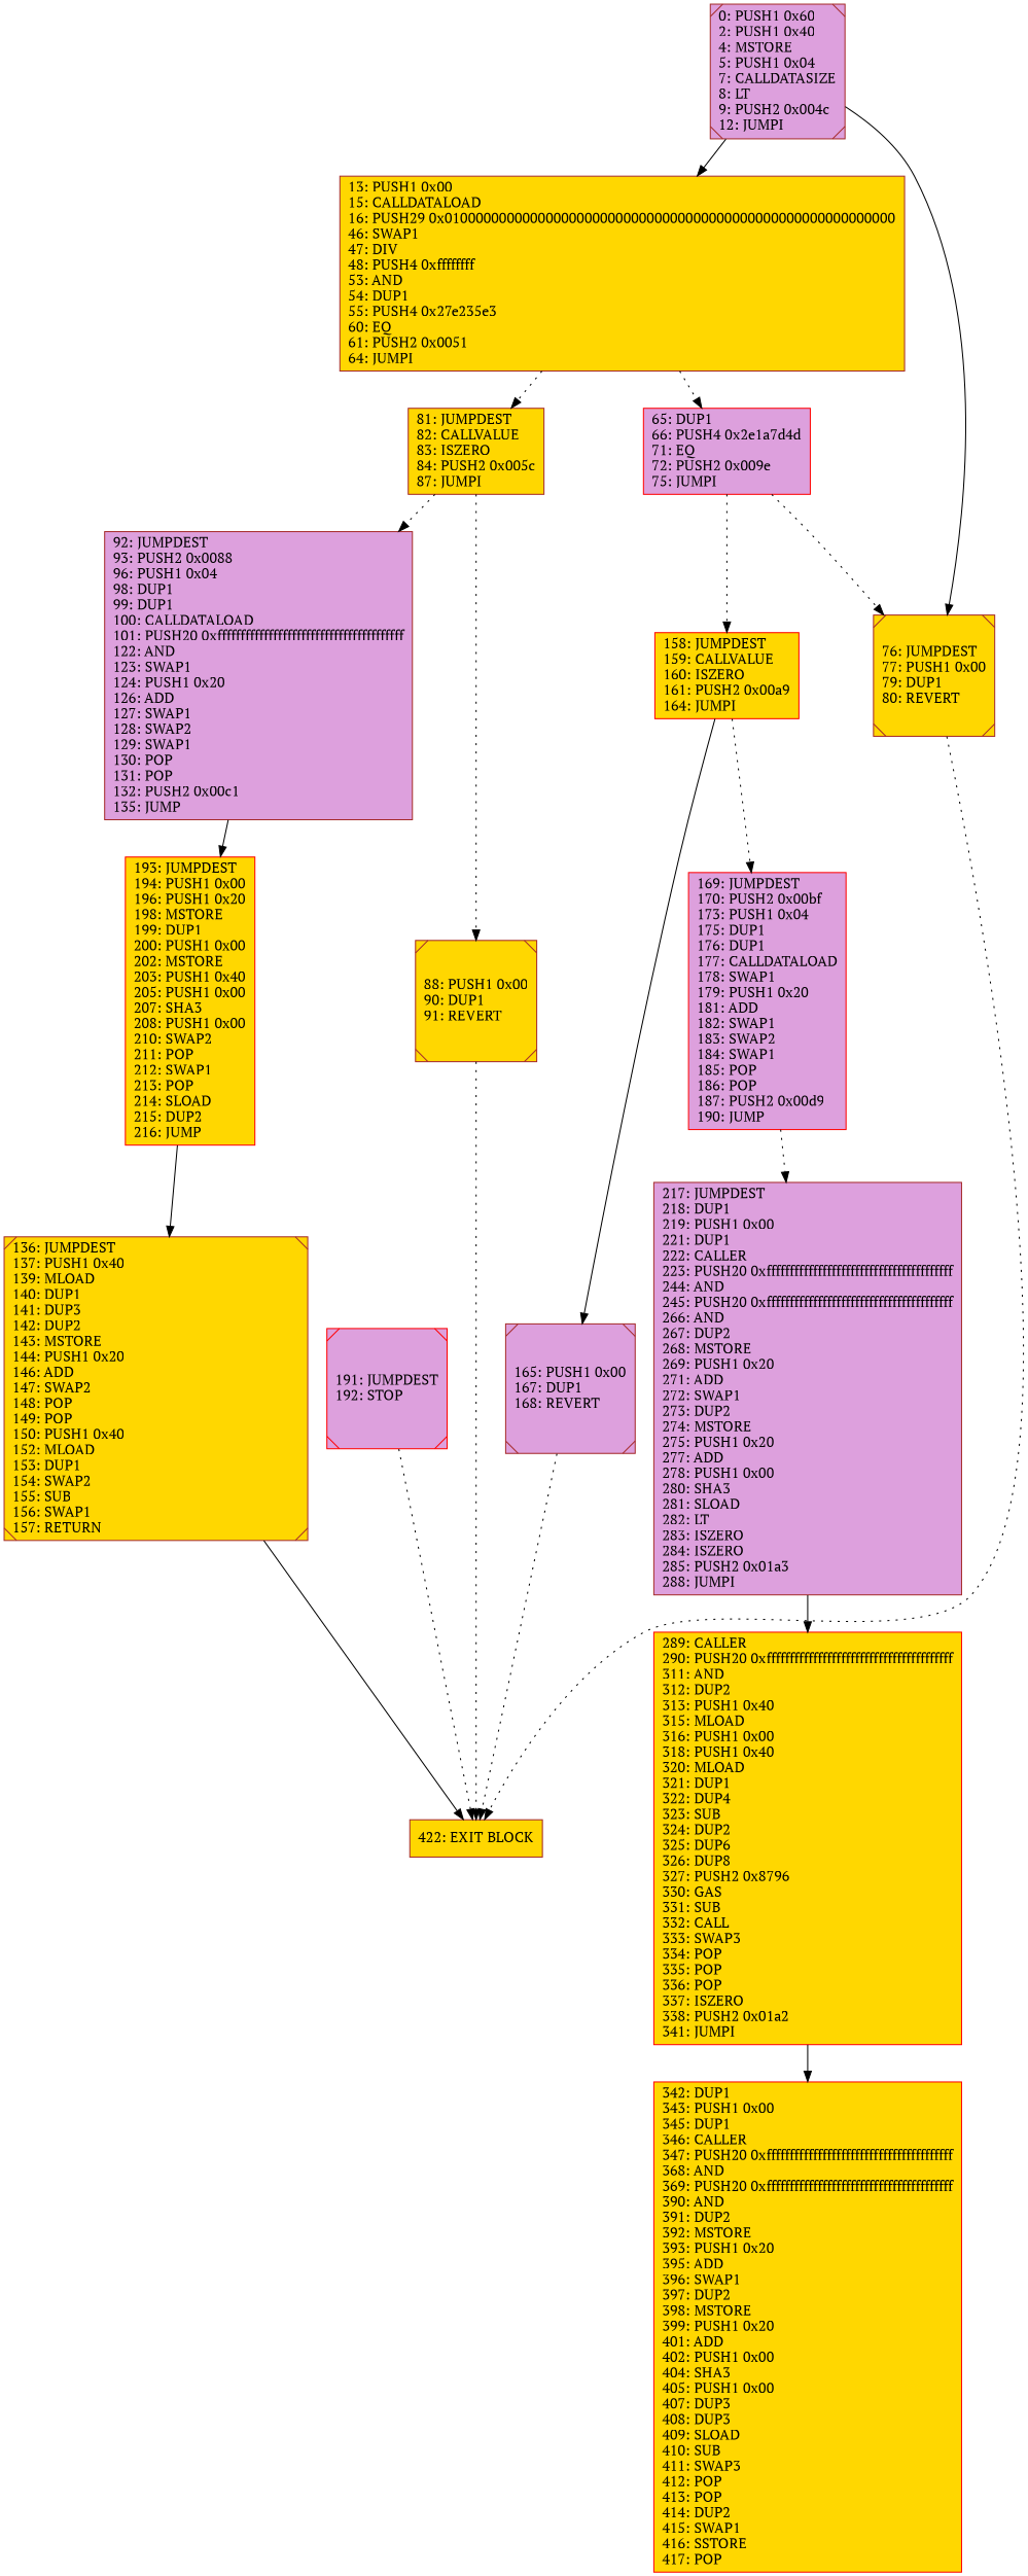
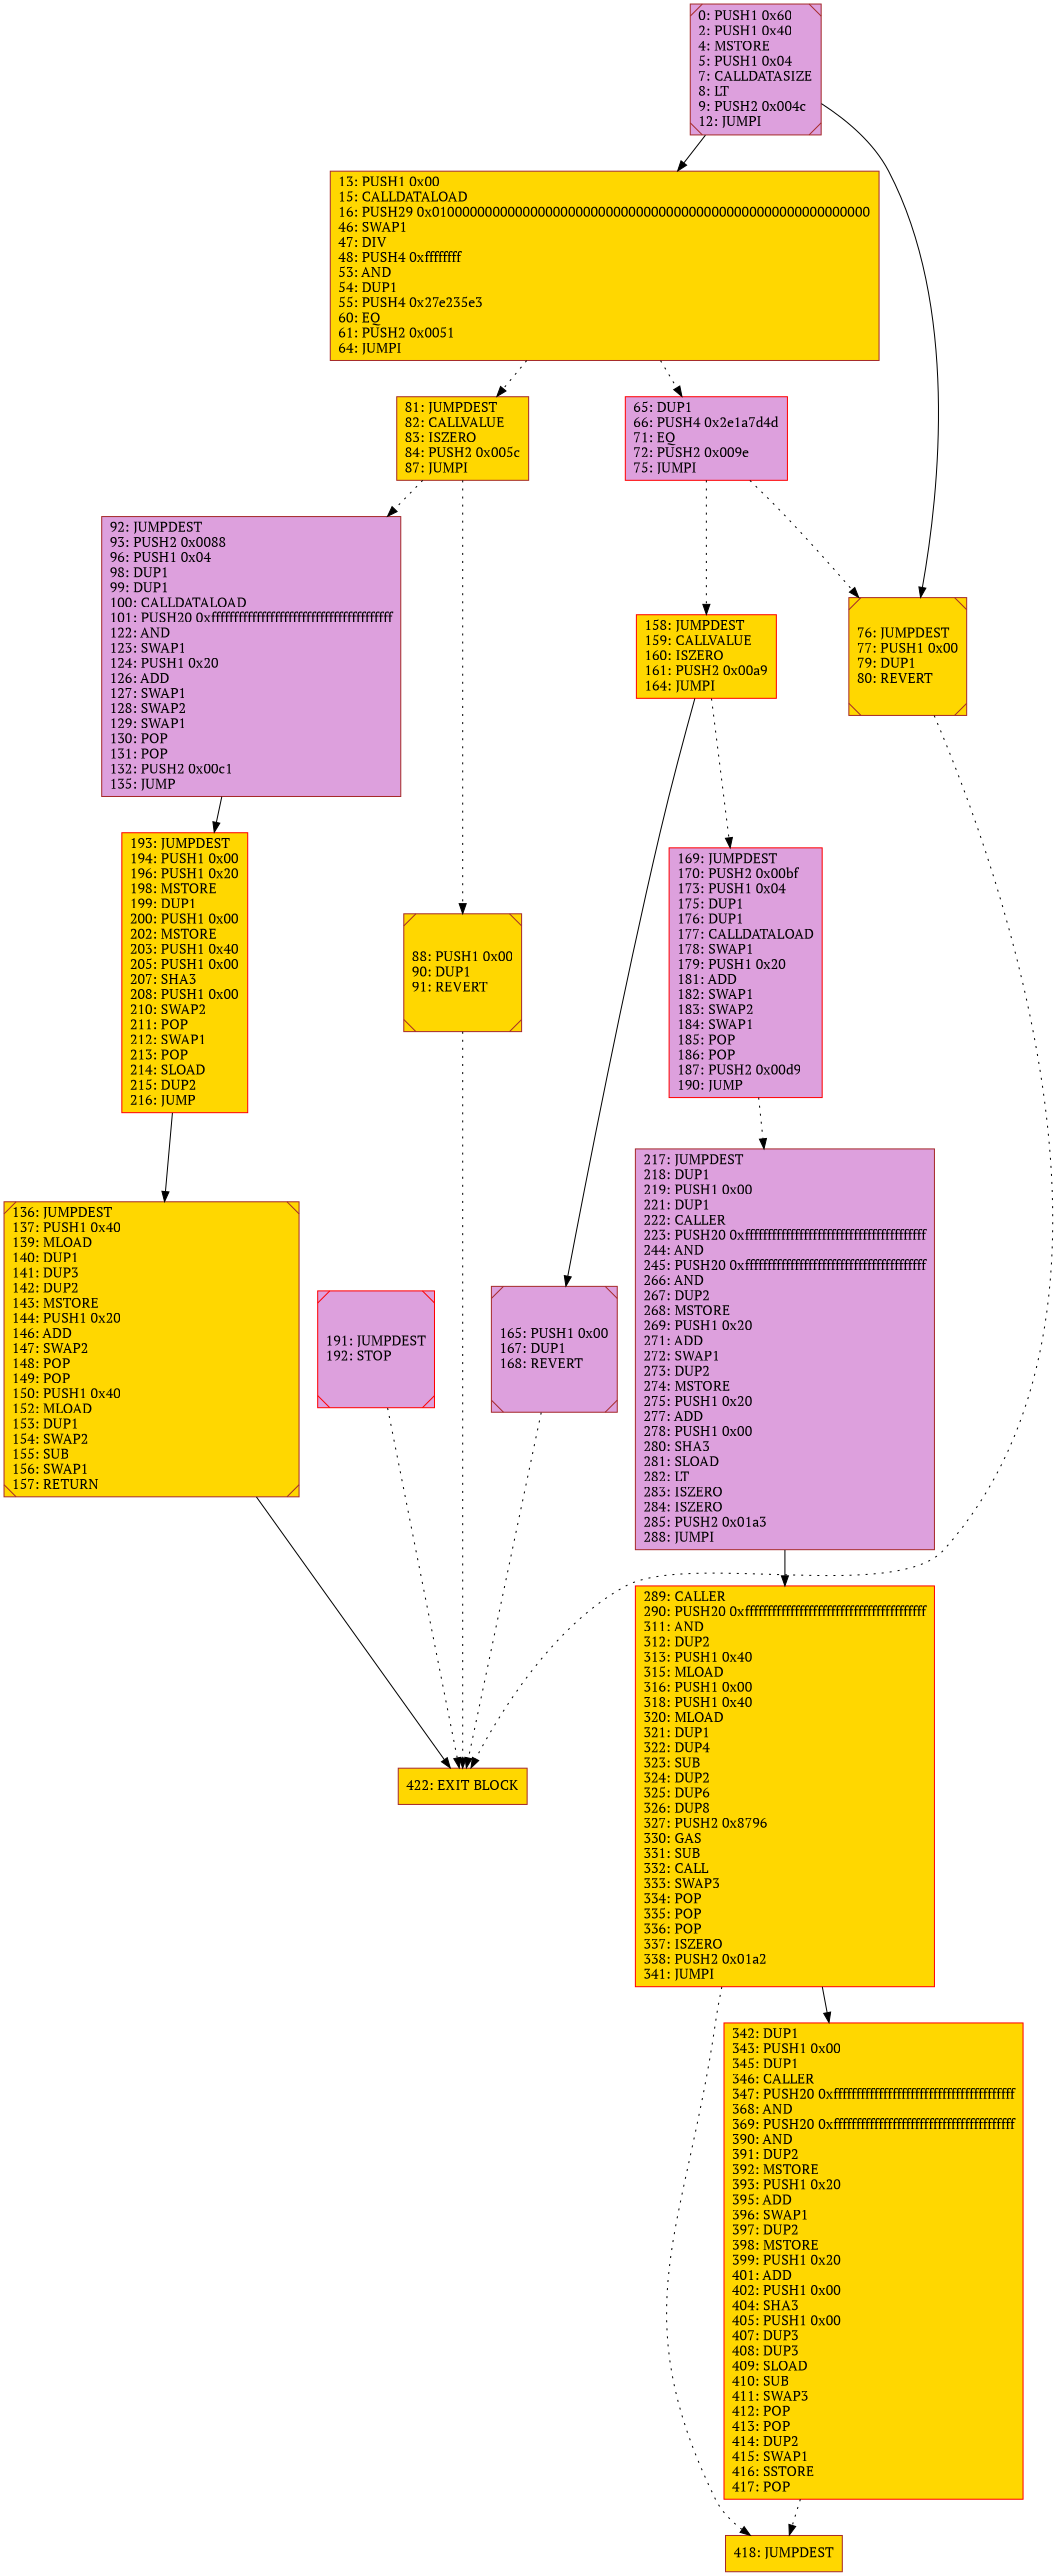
  digraph {
    fontname="PT Serif"
    rankdir=UD
    node [color=brown fillcolor=gold fontcolor=black fontname="PT Serif" shape=box style=filled]
    edge [fontname="PT Serif" style=dotted]
    n1 [fillcolor=plum label="92: JUMPDEST\l93: PUSH2 0x0088\l96: PUSH1 0x04\l98: DUP1\l99: DUP1\l100: CALLDATALOAD\l101: PUSH20 0xffffffffffffffffffffffffffffffffffffffff\l122: AND\l123: SWAP1\l124: PUSH1 0x20\l126: ADD\l127: SWAP1\l128: SWAP2\l129: SWAP1\l130: POP\l131: POP\l132: PUSH2 0x00c1\l135: JUMP\l"]
    n2 [color=red label="193: JUMPDEST\l194: PUSH1 0x00\l196: PUSH1 0x20\l198: MSTORE\l199: DUP1\l200: PUSH1 0x00\l202: MSTORE\l203: PUSH1 0x40\l205: PUSH1 0x00\l207: SHA3\l208: PUSH1 0x00\l210: SWAP2\l211: POP\l212: SWAP1\l213: POP\l214: SLOAD\l215: DUP2\l216: JUMP\l"]
    n3 [label="136: JUMPDEST\l137: PUSH1 0x40\l139: MLOAD\l140: DUP1\l141: DUP3\l142: DUP2\l143: MSTORE\l144: PUSH1 0x20\l146: ADD\l147: SWAP2\l148: POP\l149: POP\l150: PUSH1 0x40\l152: MLOAD\l153: DUP1\l154: SWAP2\l155: SUB\l156: SWAP1\l157: RETURN\l" shape=Msquare]
    n4 [color=red fillcolor=plum label="65: DUP1\l66: PUSH4 0x2e1a7d4d\l71: EQ\l72: PUSH2 0x009e\l75: JUMPI\l"]
    n5 [label="76: JUMPDEST\l77: PUSH1 0x00\l79: DUP1\l80: REVERT\l" shape=Msquare]
    n6 [color=red label="158: JUMPDEST\l159: CALLVALUE\l160: ISZERO\l161: PUSH2 0x00a9\l164: JUMPI\l"]
    n7 [label="422: EXIT BLOCK\l"]
    n8 [fillcolor=plum label="165: PUSH1 0x00\l167: DUP1\l168: REVERT\l" shape=Msquare]
    n9 [color=red fillcolor=plum label="169: JUMPDEST\l170: PUSH2 0x00bf\l173: PUSH1 0x04\l175: DUP1\l176: DUP1\l177: CALLDATALOAD\l178: SWAP1\l179: PUSH1 0x20\l181: ADD\l182: SWAP1\l183: SWAP2\l184: SWAP1\l185: POP\l186: POP\l187: PUSH2 0x00d9\l190: JUMP\l"]
    n10 [color=red fillcolor=plum label="191: JUMPDEST\l192: STOP\l" shape=Msquare]
    n11 [fillcolor=plum label="0: PUSH1 0x60\l2: PUSH1 0x40\l4: MSTORE\l5: PUSH1 0x04\l7: CALLDATASIZE\l8: LT\l9: PUSH2 0x004c\l12: JUMPI\l" shape=Msquare]
    n12 [label="13: PUSH1 0x00\l15: CALLDATALOAD\l16: PUSH29 0x0100000000000000000000000000000000000000000000000000000000\l46: SWAP1\l47: DIV\l48: PUSH4 0xffffffff\l53: AND\l54: DUP1\l55: PUSH4 0x27e235e3\l60: EQ\l61: PUSH2 0x0051\l64: JUMPI\l"]
    n13 [label="81: JUMPDEST\l82: CALLVALUE\l83: ISZERO\l84: PUSH2 0x005c\l87: JUMPI\l"]
    n14 [fillcolor=plum label="217: JUMPDEST\l218: DUP1\l219: PUSH1 0x00\l221: DUP1\l222: CALLER\l223: PUSH20 0xffffffffffffffffffffffffffffffffffffffff\l244: AND\l245: PUSH20 0xffffffffffffffffffffffffffffffffffffffff\l266: AND\l267: DUP2\l268: MSTORE\l269: PUSH1 0x20\l271: ADD\l272: SWAP1\l273: DUP2\l274: MSTORE\l275: PUSH1 0x20\l277: ADD\l278: PUSH1 0x00\l280: SHA3\l281: SLOAD\l282: LT\l283: ISZERO\l284: ISZERO\l285: PUSH2 0x01a3\l288: JUMPI\l"]
    n15 [color=red label="289: CALLER\l290: PUSH20 0xffffffffffffffffffffffffffffffffffffffff\l311: AND\l312: DUP2\l313: PUSH1 0x40\l315: MLOAD\l316: PUSH1 0x00\l318: PUSH1 0x40\l320: MLOAD\l321: DUP1\l322: DUP4\l323: SUB\l324: DUP2\l325: DUP6\l326: DUP8\l327: PUSH2 0x8796\l330: GAS\l331: SUB\l332: CALL\l333: SWAP3\l334: POP\l335: POP\l336: POP\l337: ISZERO\l338: PUSH2 0x01a2\l341: JUMPI\l"]
+   n16 [label="418: JUMPDEST\l"]
    n17 [color=red label="342: DUP1\l343: PUSH1 0x00\l345: DUP1\l346: CALLER\l347: PUSH20 0xffffffffffffffffffffffffffffffffffffffff\l368: AND\l369: PUSH20 0xffffffffffffffffffffffffffffffffffffffff\l390: AND\l391: DUP2\l392: MSTORE\l393: PUSH1 0x20\l395: ADD\l396: SWAP1\l397: DUP2\l398: MSTORE\l399: PUSH1 0x20\l401: ADD\l402: PUSH1 0x00\l404: SHA3\l405: PUSH1 0x00\l407: DUP3\l408: DUP3\l409: SLOAD\l410: SUB\l411: SWAP3\l412: POP\l413: POP\l414: DUP2\l415: SWAP1\l416: SSTORE\l417: POP\l"]
    n18 [label="88: PUSH1 0x00\l90: DUP1\l91: REVERT\l" shape=Msquare]
    n1 -> n2 [style=solid]
    n2 -> n3 [style=solid]
    n3 -> n7 [style=solid]
    n4 -> n5
    n4 -> n6
    n5 -> n7
    n6 -> n8 [style=solid]
    n6 -> n9
    n8 -> n7
    n9 -> n14
    n10 -> n7
    n11 -> n5 [style=solid]
    n11 -> n12 [style=solid]
    n12 -> n4
    n12 -> n13
    n13 -> n1
    n13 -> n18
    n14 -> n15 [style=solid]
+   n15 -> n16
    n15 -> n17 [style=solid]
+   n17 -> n16
    n18 -> n7
  }
